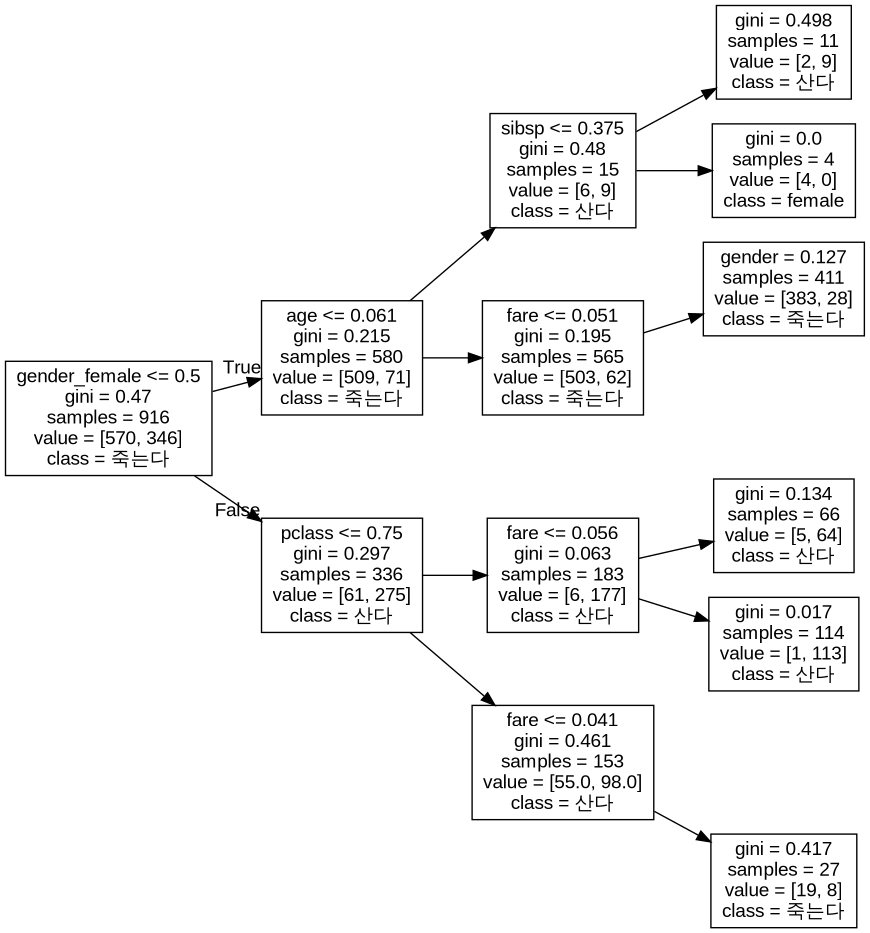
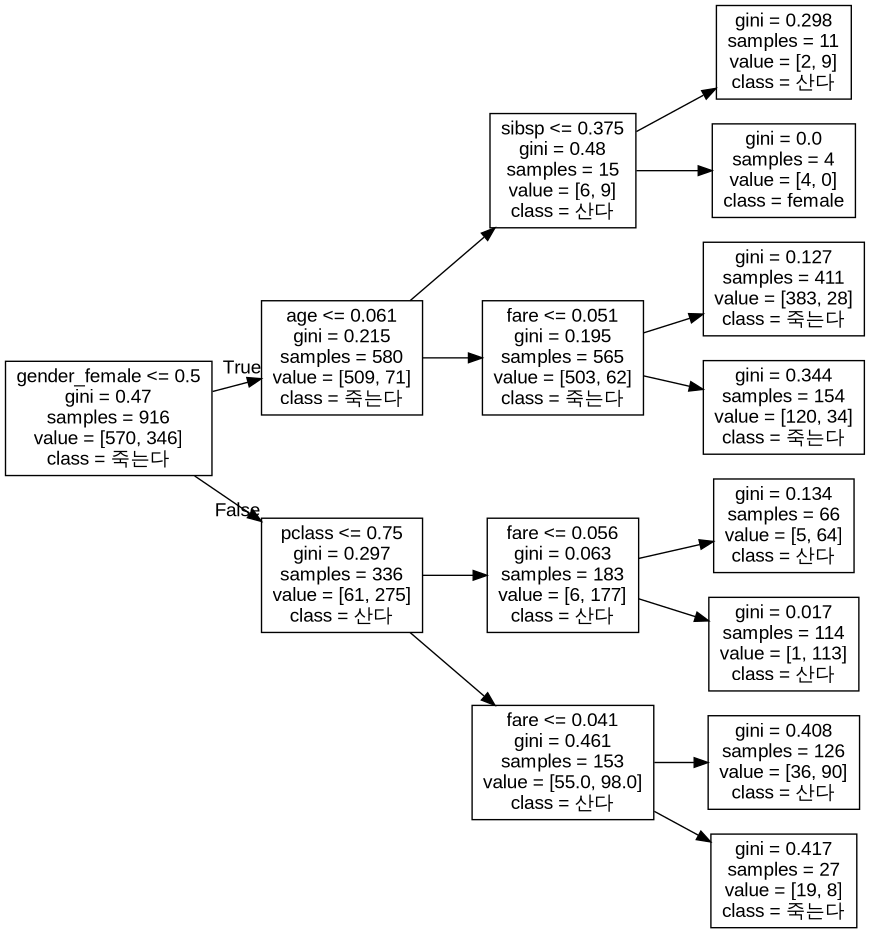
  digraph {
    fontname="Liberation Sans"
    rankdir=LR
    node [fontname="Liberation Sans" shape=box]
    edge [fontname="Liberation Sans"]
    n1 [label="gender_female <= 0.5\ngini = 0.47\nsamples = 916\nvalue = [570, 346]\nclass = 죽는다"]
    n2 [label="age <= 0.061\ngini = 0.215\nsamples = 580\nvalue = [509, 71]\nclass = 죽는다"]
    n3 [label="pclass <= 0.75\ngini = 0.297\nsamples = 336\nvalue = [61, 275]\nclass = 산다"]
    n4 [label="sibsp <= 0.375\ngini = 0.48\nsamples = 15\nvalue = [6, 9]\nclass = 산다"]
    n5 [label="fare <= 0.051\ngini = 0.195\nsamples = 565\nvalue = [503, 62]\nclass = 죽는다"]
    n6 [label="fare <= 0.056\ngini = 0.063\nsamples = 183\nvalue = [6, 177]\nclass = 산다"]
    n7 [label="fare <= 0.041\ngini = 0.461\nsamples = 153\nvalue = [55.0, 98.0]\nclass = 산다"]
-   n8 [label="gini = 0.498\nsamples = 11\nvalue = [2, 9]\nclass = 산다"]
+   n8 [label="gini = 0.298\nsamples = 11\nvalue = [2, 9]\nclass = 산다"]
    n9 [label="gini = 0.0\nsamples = 4\nvalue = [4, 0]\nclass = female"]
-   n10 [label="gender = 0.127\nsamples = 411\nvalue = [383, 28]\nclass = 죽는다"]
+   n10 [label="gini = 0.127\nsamples = 411\nvalue = [383, 28]\nclass = 죽는다"]
+   n11 [label="gini = 0.344\nsamples = 154\nvalue = [120, 34]\nclass = 죽는다"]
    n12 [label="gini = 0.134\nsamples = 66\nvalue = [5, 64]\nclass = 산다"]
    n13 [label="gini = 0.017\nsamples = 114\nvalue = [1, 113]\nclass = 산다"]
+   n14 [label="gini = 0.408\nsamples = 126\nvalue = [36, 90]\nclass = 산다"]
    n15 [label="gini = 0.417\nsamples = 27\nvalue = [19, 8]\nclass = 죽는다"]
    n1 -> n2 [headlabel=True labelangle=45 labeldistance=2.5]
    n1 -> n3 [headlabel=False labelangle=-45 labeldistance=2.5]
    n2 -> n4
    n2 -> n5
    n3 -> n6
    n3 -> n7
    n4 -> n8
    n4 -> n9
    n5 -> n10
+   n5 -> n11
    n6 -> n12
    n6 -> n13
+   n7 -> n14
    n7 -> n15
  }
